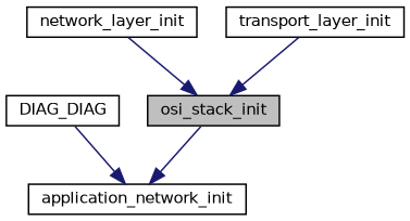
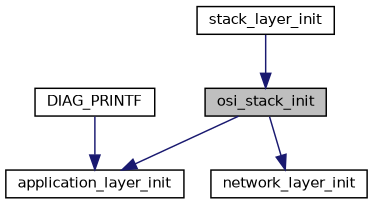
  digraph {
    rankdir=TB
    node [color=black fillcolor=white fontname=Helvetica fontsize=10 shape=record style=filled]
    edge [color=midnightblue fontname=Helvetica fontsize=10 labelfontname=Helvetica labelfontsize=10 style=solid]
    n1 [fillcolor=grey75 fontcolor=black height=0.2 label=osi_stack_init width=0.4]
    n2 [height=0.2 label=network_layer_init width=0.4]
-   n3 [height=0.2 label=application_network_init width=0.4]
-   n4 [height=0.2 label=transport_layer_init width=0.4]
-   n5 [height=0.2 label=DIAG_DIAG width=0.4]
-   n2 -> n1
+   n3 [height=0.2 label=application_layer_init width=0.4]
+   n4 [height=0.2 label=stack_layer_init width=0.4]
+   n5 [height=0.2 label=DIAG_PRINTF width=0.4]
+   n1 -> n2
    n1 -> n3
    n4 -> n1
    n5 -> n3
  }
